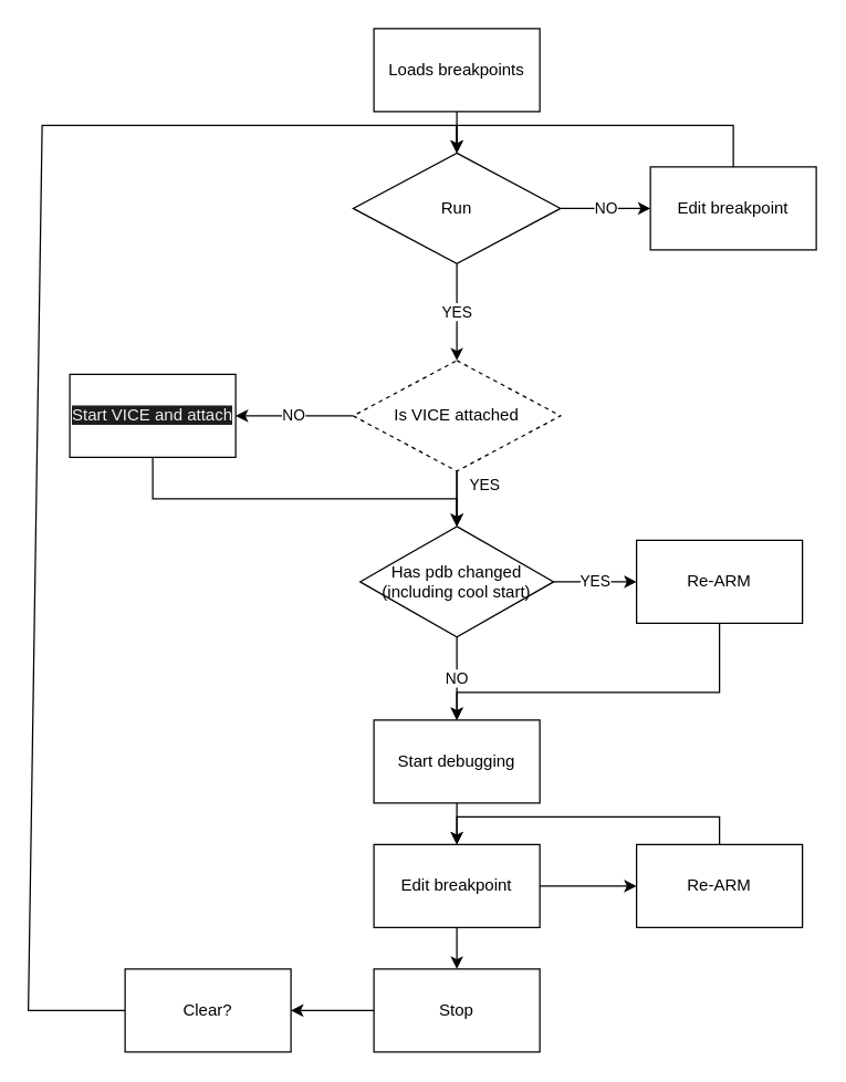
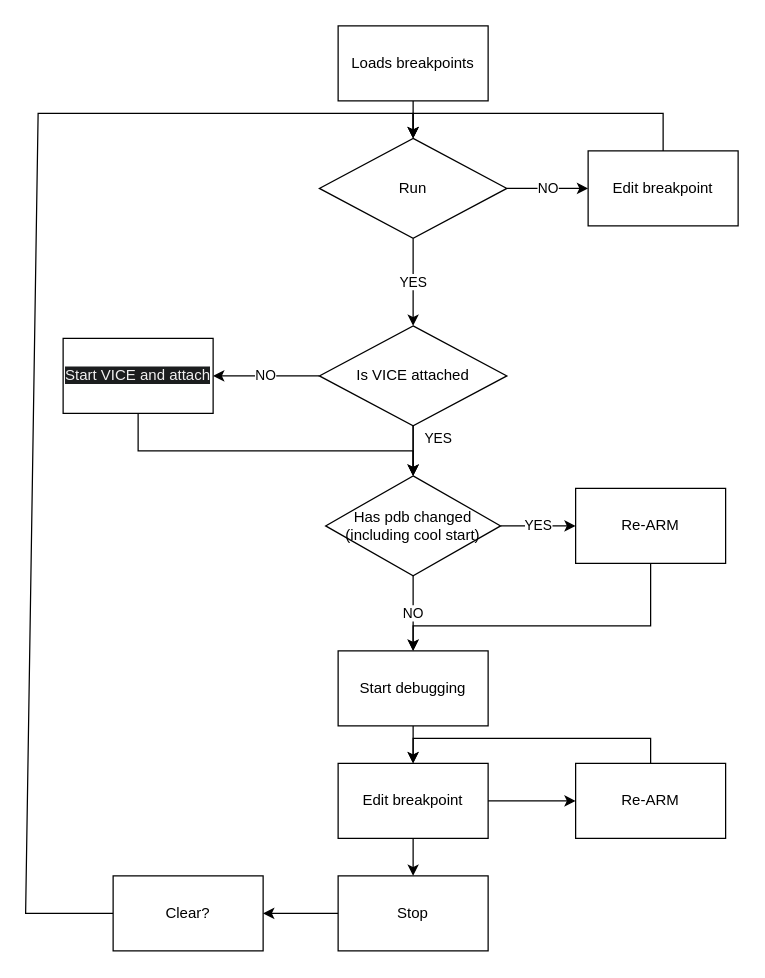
  <mxCell id="0" />
  <mxCell id="1" parent="0" />
  <mxCell id="2" value="Loads breakpoints" style="rounded=0;whiteSpace=wrap;html=1;" vertex="1" parent="1"><mxGeometry x="270" y="20" width="120" height="60" as="geometry" /></mxCell>
- <mxCell id="3" value="Is VICE attached" style="rhombus;whiteSpace=wrap;html=1;dashed=1;" vertex="1" parent="1"><mxGeometry x="255" y="260" width="150" height="80" as="geometry" /></mxCell>
+ <mxCell id="3" value="Is VICE attached" style="rhombus;whiteSpace=wrap;html=1;" vertex="1" parent="1"><mxGeometry x="255" y="260" width="150" height="80" as="geometry" /></mxCell>
  <mxCell id="4" value="NO" style="endArrow=classic;html=1;rounded=0;exitX=0;exitY=0.5;exitDx=0;exitDy=0;entryX=1;entryY=0.5;entryDx=0;entryDy=0;" edge="1" parent="1" source="3" target="7"><mxGeometry width="50" height="50" relative="1" as="geometry"><mxPoint x="390" y="380" as="sourcePoint" /><mxPoint x="140" y="325" as="targetPoint" /><Array as="points" /></mxGeometry></mxCell>
  <mxCell id="5" value="" style="endArrow=classic;html=1;rounded=0;exitX=0.5;exitY=1;exitDx=0;exitDy=0;entryX=0.5;entryY=0;entryDx=0;entryDy=0;align=left;" edge="1" parent="1" source="7" target="9"><mxGeometry width="50" height="50" relative="1" as="geometry"><mxPoint x="95" y="370" as="sourcePoint" /><mxPoint x="330" y="350" as="targetPoint" /><Array as="points"><mxPoint x="110" y="360" /><mxPoint x="330" y="360" /></Array></mxGeometry></mxCell>
  <mxCell id="6" value="YES" style="endArrow=classic;html=1;rounded=0;exitX=0.5;exitY=1;exitDx=0;exitDy=0;entryX=0.5;entryY=0;entryDx=0;entryDy=0;" edge="1" parent="1" source="3" target="9"><mxGeometry x="-0.5" y="20" width="50" height="50" relative="1" as="geometry"><mxPoint x="280" y="350" as="sourcePoint" /><mxPoint x="330" y="380" as="targetPoint" /><mxPoint as="offset" /></mxGeometry></mxCell>
  <mxCell id="7" value="&lt;span style=&quot;color: rgb(240, 240, 240); font-family: Helvetica; font-size: 12px; font-style: normal; font-variant-ligatures: normal; font-variant-caps: normal; font-weight: 400; letter-spacing: normal; orphans: 2; text-align: center; text-indent: 0px; text-transform: none; widows: 2; word-spacing: 0px; -webkit-text-stroke-width: 0px; background-color: rgb(27, 29, 30); text-decoration-thickness: initial; text-decoration-style: initial; text-decoration-color: initial; float: none; display: inline !important;&quot;&gt;Start VICE and&amp;nbsp;attach&lt;/span&gt;" style="rounded=0;whiteSpace=wrap;html=1;" vertex="1" parent="1"><mxGeometry x="50" y="270" width="120" height="60" as="geometry" /></mxCell>
  <mxCell id="8" value="" style="edgeStyle=orthogonalEdgeStyle;rounded=0;orthogonalLoop=1;jettySize=auto;html=1;" edge="1" parent="1" source="3" target="9"><mxGeometry relative="1" as="geometry" /></mxCell>
  <mxCell id="9" value="Has pdb changed (including cool start)" style="rhombus;whiteSpace=wrap;html=1;" vertex="1" parent="1"><mxGeometry x="260" y="380" width="140" height="80" as="geometry" /></mxCell>
  <mxCell id="10" value="Re-ARM" style="rounded=0;whiteSpace=wrap;html=1;" vertex="1" parent="1"><mxGeometry x="460" y="390" width="120" height="60" as="geometry" /></mxCell>
  <mxCell id="11" value="YES" style="endArrow=classic;html=1;rounded=0;exitX=1;exitY=0.5;exitDx=0;exitDy=0;entryX=0;entryY=0.5;entryDx=0;entryDy=0;" edge="1" parent="1" source="9" target="10"><mxGeometry width="50" height="50" relative="1" as="geometry"><mxPoint x="390" y="380" as="sourcePoint" /><mxPoint x="440" y="330" as="targetPoint" /></mxGeometry></mxCell>
  <mxCell id="12" value="Start debugging" style="rounded=0;whiteSpace=wrap;html=1;" vertex="1" parent="1"><mxGeometry x="270" y="520" width="120" height="60" as="geometry" /></mxCell>
  <mxCell id="13" value="NO" style="endArrow=classic;html=1;rounded=0;exitX=0.5;exitY=1;exitDx=0;exitDy=0;" edge="1" parent="1" source="9" target="12"><mxGeometry width="50" height="50" relative="1" as="geometry"><mxPoint x="390" y="380" as="sourcePoint" /><mxPoint x="440" y="330" as="targetPoint" /></mxGeometry></mxCell>
  <mxCell id="14" value="" style="endArrow=classic;html=1;rounded=0;exitX=0.5;exitY=1;exitDx=0;exitDy=0;entryX=0.5;entryY=0;entryDx=0;entryDy=0;" edge="1" parent="1" source="10" target="12"><mxGeometry width="50" height="50" relative="1" as="geometry"><mxPoint x="390" y="380" as="sourcePoint" /><mxPoint x="440" y="330" as="targetPoint" /><Array as="points"><mxPoint x="520" y="500" /><mxPoint x="330" y="500" /></Array></mxGeometry></mxCell>
  <mxCell id="15" value="Run" style="rhombus;whiteSpace=wrap;html=1;" vertex="1" parent="1"><mxGeometry x="255" y="110" width="150" height="80" as="geometry" /></mxCell>
  <mxCell id="16" value="" style="endArrow=classic;html=1;rounded=0;exitX=0.5;exitY=1;exitDx=0;exitDy=0;" edge="1" parent="1" source="2" target="15"><mxGeometry width="50" height="50" relative="1" as="geometry"><mxPoint x="390" y="230" as="sourcePoint" /><mxPoint x="440" y="180" as="targetPoint" /></mxGeometry></mxCell>
  <mxCell id="17" value="YES" style="endArrow=classic;html=1;rounded=0;exitX=0.5;exitY=1;exitDx=0;exitDy=0;entryX=0.5;entryY=0;entryDx=0;entryDy=0;" edge="1" parent="1" source="15" target="3"><mxGeometry width="50" height="50" relative="1" as="geometry"><mxPoint x="390" y="230" as="sourcePoint" /><mxPoint x="440" y="180" as="targetPoint" /></mxGeometry></mxCell>
  <mxCell id="18" value="Edit breakpoint" style="rounded=0;whiteSpace=wrap;html=1;" vertex="1" parent="1"><mxGeometry x="470" y="120" width="120" height="60" as="geometry" /></mxCell>
  <mxCell id="19" value="NO" style="endArrow=classic;html=1;rounded=0;exitX=1;exitY=0.5;exitDx=0;exitDy=0;entryX=0;entryY=0.5;entryDx=0;entryDy=0;" edge="1" parent="1" source="15" target="18"><mxGeometry width="50" height="50" relative="1" as="geometry"><mxPoint x="390" y="230" as="sourcePoint" /><mxPoint x="440" y="180" as="targetPoint" /></mxGeometry></mxCell>
  <mxCell id="20" value="" style="endArrow=classic;html=1;rounded=0;exitX=0.5;exitY=0;exitDx=0;exitDy=0;entryX=0.5;entryY=0;entryDx=0;entryDy=0;" edge="1" parent="1" source="18" target="15"><mxGeometry width="50" height="50" relative="1" as="geometry"><mxPoint x="390" y="230" as="sourcePoint" /><mxPoint x="330" y="90" as="targetPoint" /><Array as="points"><mxPoint x="530" y="90" /><mxPoint x="330" y="90" /></Array></mxGeometry></mxCell>
  <mxCell id="21" value="Edit breakpoint" style="rounded=0;whiteSpace=wrap;html=1;" vertex="1" parent="1"><mxGeometry x="270" y="610" width="120" height="60" as="geometry" /></mxCell>
  <mxCell id="22" value="" style="endArrow=classic;html=1;rounded=0;exitX=0.5;exitY=1;exitDx=0;exitDy=0;" edge="1" parent="1" source="12" target="21"><mxGeometry width="50" height="50" relative="1" as="geometry"><mxPoint x="390" y="360" as="sourcePoint" /><mxPoint x="440" y="310" as="targetPoint" /></mxGeometry></mxCell>
  <mxCell id="23" value="Re-ARM" style="rounded=0;whiteSpace=wrap;html=1;" vertex="1" parent="1"><mxGeometry x="460" y="610" width="120" height="60" as="geometry" /></mxCell>
  <mxCell id="24" value="" style="endArrow=classic;html=1;rounded=0;exitX=1;exitY=0.5;exitDx=0;exitDy=0;entryX=0;entryY=0.5;entryDx=0;entryDy=0;" edge="1" parent="1" source="21" target="23"><mxGeometry width="50" height="50" relative="1" as="geometry"><mxPoint x="390" y="670" as="sourcePoint" /><mxPoint x="440" y="620" as="targetPoint" /></mxGeometry></mxCell>
  <mxCell id="25" value="" style="endArrow=classic;html=1;rounded=0;exitX=0.5;exitY=0;exitDx=0;exitDy=0;entryX=0.5;entryY=0;entryDx=0;entryDy=0;" edge="1" parent="1" source="23" target="21"><mxGeometry width="50" height="50" relative="1" as="geometry"><mxPoint x="390" y="670" as="sourcePoint" /><mxPoint x="440" y="620" as="targetPoint" /><Array as="points"><mxPoint x="520" y="590" /><mxPoint x="330" y="590" /></Array></mxGeometry></mxCell>
  <mxCell id="26" value="Stop" style="rounded=0;whiteSpace=wrap;html=1;" vertex="1" parent="1"><mxGeometry x="270" y="700" width="120" height="60" as="geometry" /></mxCell>
  <mxCell id="27" value="" style="endArrow=classic;html=1;rounded=0;exitX=0.5;exitY=1;exitDx=0;exitDy=0;entryX=0.5;entryY=0;entryDx=0;entryDy=0;" edge="1" parent="1" source="21" target="26"><mxGeometry width="50" height="50" relative="1" as="geometry"><mxPoint x="390" y="410" as="sourcePoint" /><mxPoint x="440" y="360" as="targetPoint" /></mxGeometry></mxCell>
  <mxCell id="28" value="" style="endArrow=classic;html=1;rounded=0;exitX=0;exitY=0.5;exitDx=0;exitDy=0;entryX=0.5;entryY=0;entryDx=0;entryDy=0;" edge="1" parent="1" source="29" target="15"><mxGeometry width="50" height="50" relative="1" as="geometry"><mxPoint x="390" y="410" as="sourcePoint" /><mxPoint x="440" y="360" as="targetPoint" /><Array as="points"><mxPoint x="20" y="730" /><mxPoint x="30" y="90" /><mxPoint x="330" y="90" /></Array></mxGeometry></mxCell>
  <mxCell id="29" value="Clear?" style="rounded=0;whiteSpace=wrap;html=1;" vertex="1" parent="1"><mxGeometry x="90" y="700" width="120" height="60" as="geometry" /></mxCell>
  <mxCell id="30" value="" style="endArrow=classic;html=1;rounded=0;exitX=0;exitY=0.5;exitDx=0;exitDy=0;entryX=1;entryY=0.5;entryDx=0;entryDy=0;" edge="1" parent="1" source="26" target="29"><mxGeometry width="50" height="50" relative="1" as="geometry"><mxPoint x="210" y="670" as="sourcePoint" /><mxPoint x="260" y="620" as="targetPoint" /></mxGeometry></mxCell>
